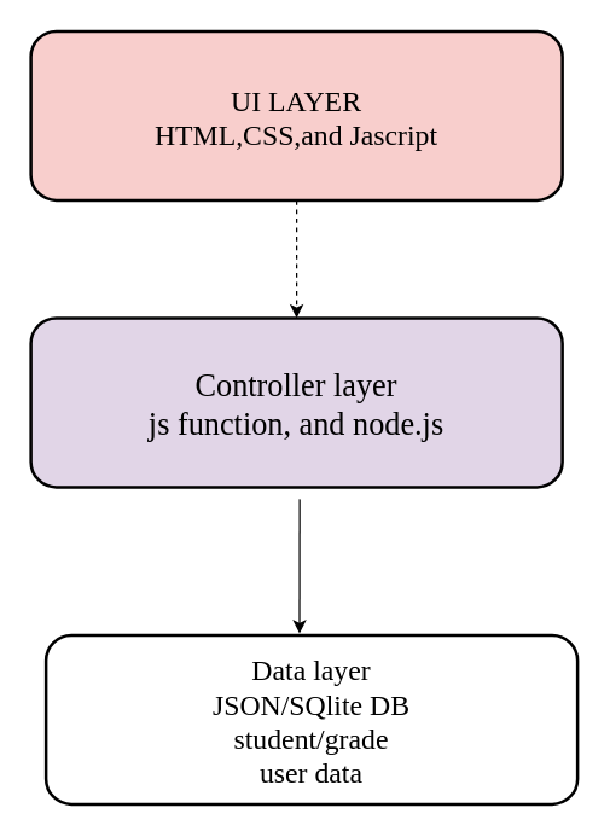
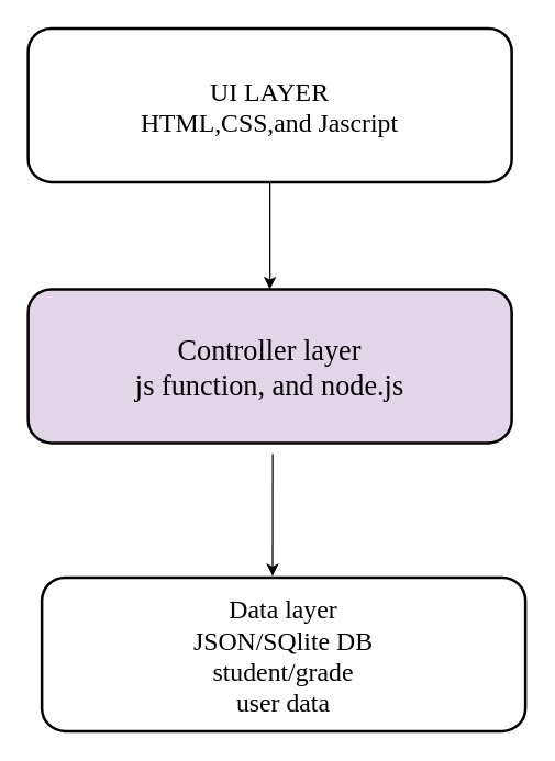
  <mxCell id="0" />
  <mxCell id="1" parent="0" />
- <mxCell id="2" value="UI LAYER&lt;div&gt;HTML,CSS,and Jascript&lt;/div&gt;" style="rounded=1;whiteSpace=wrap;html=1;fontFamily=Times New Roman;fontSize=19;spacing=6;spacingTop=3;strokeWidth=2;fillColor=#f8cecc;" parent="1" vertex="1"><mxGeometry x="20" y="20" width="352" height="112" as="geometry" /></mxCell>
+ <mxCell id="2" value="UI LAYER&lt;div&gt;HTML,CSS,and Jascript&lt;/div&gt;" style="rounded=1;whiteSpace=wrap;html=1;fontFamily=Times New Roman;fontSize=19;spacing=6;spacingTop=3;strokeWidth=2;" parent="1" vertex="1"><mxGeometry x="20" y="20" width="352" height="112" as="geometry" /></mxCell>
  <mxCell id="3" value="Controller layer&lt;div&gt;js function, and node.js&lt;/div&gt;" style="rounded=1;whiteSpace=wrap;html=1;fontFamily=Times New Roman;fontSize=21;spacing=6;spacingTop=3;strokeWidth=2;labelBackgroundColor=none;fillColor=#e1d5e7;" parent="1" vertex="1"><mxGeometry x="20" y="210" width="352" height="112" as="geometry" /></mxCell>
  <mxCell id="4" value="Data layer&lt;div&gt;JSON/SQlite DB&lt;/div&gt;&lt;div&gt;student/grade&lt;/div&gt;&lt;div&gt;user data&lt;/div&gt;" style="rounded=1;whiteSpace=wrap;html=1;fontFamily=Times New Roman;fontSize=19;spacing=6;spacingTop=3;strokeWidth=2;" parent="1" vertex="1"><mxGeometry x="30" y="420" width="352" height="112" as="geometry" /></mxCell>
- <mxCell id="5" value="" style="endArrow=classic;html=1;rounded=0;entryX=0.5;entryY=0;entryDx=0;entryDy=0;dashed=1;" parent="1" source="2" target="3" edge="1"><mxGeometry width="50" height="50" relative="1" as="geometry"><mxPoint x="140" y="490" as="sourcePoint" /><mxPoint x="190" y="440" as="targetPoint" /></mxGeometry></mxCell>
+ <mxCell id="5" value="" style="endArrow=classic;html=1;rounded=0;entryX=0.5;entryY=0;entryDx=0;entryDy=0;" parent="1" source="2" target="3" edge="1"><mxGeometry width="50" height="50" relative="1" as="geometry"><mxPoint x="140" y="490" as="sourcePoint" /><mxPoint x="190" y="440" as="targetPoint" /></mxGeometry></mxCell>
  <mxCell id="6" value="" style="endArrow=classic;html=1;rounded=0;entryX=0.477;entryY=-0.009;entryDx=0;entryDy=0;entryPerimeter=0;" parent="1" target="4" edge="1"><mxGeometry width="50" height="50" relative="1" as="geometry"><mxPoint x="198" y="330" as="sourcePoint" /><mxPoint x="206" y="310" as="targetPoint" /></mxGeometry></mxCell>
